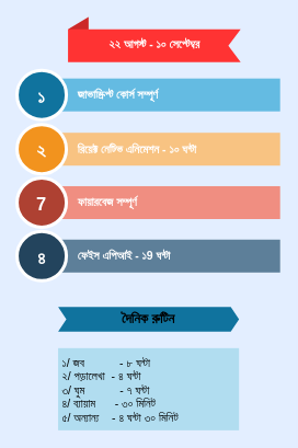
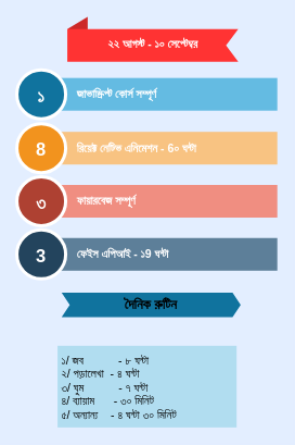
  <mxCell id="0" />
  <mxCell id="1" parent="0" />
  <mxCell id="2" value="২২ আগস্ট - ১০ সেপ্টেম্বর" style="html=1;shape=mxgraph.infographic.ribbonBackFolded;dx=25;dy=15;notch=15;strokeColor=none;align=center;verticalAlign=middle;fontColor=#ffffff;fontSize=14;fontStyle=1;spacingTop=10;fillColor=#FF3333;" vertex="1" parent="1"><mxGeometry x="82" y="20" width="210" height="55" as="geometry" /></mxCell>
  <mxCell id="3" value="জাভাস্ক্রিপ্ট কোর্স সম্পূর্ণ" style="shape=rect;whiteSpace=wrap;html=1;shadow=0;strokeColor=none;fillColor=#64BBE2;arcSize=30;fontSize=14;spacingLeft=42;fontStyle=1;fontColor=#FFFFFF;align=left;" vertex="1" parent="1"><mxGeometry x="50" y="95" width="290" height="40" as="geometry" /></mxCell>
  <mxCell id="4" value="১" style="shape=ellipse;perimeter=ellipsePerimeter;fontSize=22;fontStyle=1;shadow=0;strokeColor=#ffffff;fillColor=#10739E;strokeWidth=4;fontColor=#ffffff;align=center;" vertex="1" parent="1"><mxGeometry x="20" y="85" width="60" height="60" as="geometry" /></mxCell>
- <mxCell id="5" value="রিয়েক্ট নেটিভ এনিমেশন - ১০ ঘন্টা" style="shape=rect;whiteSpace=wrap;html=1;shadow=0;strokeColor=none;fillColor=#F8C382;arcSize=30;fontSize=14;spacingLeft=42;fontStyle=1;fontColor=#FFFFFF;align=left;" vertex="1" parent="1"><mxGeometry x="50" y="161" width="290" height="40" as="geometry" /></mxCell>
- <mxCell id="6" value="২" style="shape=ellipse;perimeter=ellipsePerimeter;fontSize=22;fontStyle=1;shadow=0;strokeColor=#ffffff;fillColor=#F2931E;strokeWidth=4;fontColor=#ffffff;align=center;" vertex="1" parent="1"><mxGeometry x="20" y="151" width="60" height="60" as="geometry" /></mxCell>
+ <mxCell id="5" value="রিয়েক্ট নেটিভ এনিমেশন - 6০ ঘন্টা" style="shape=rect;whiteSpace=wrap;html=1;shadow=0;strokeColor=none;fillColor=#F8C382;arcSize=30;fontSize=14;spacingLeft=42;fontStyle=1;fontColor=#FFFFFF;align=left;" vertex="1" parent="1"><mxGeometry x="50" y="161" width="290" height="40" as="geometry" /></mxCell>
+ <mxCell id="6" value="8" style="shape=ellipse;perimeter=ellipsePerimeter;fontSize=22;fontStyle=1;shadow=0;strokeColor=#ffffff;fillColor=#F2931E;strokeWidth=4;fontColor=#ffffff;align=center;" vertex="1" parent="1"><mxGeometry x="20" y="151" width="60" height="60" as="geometry" /></mxCell>
  <mxCell id="7" value="ফায়ারবেজ সম্পূর্ণ&amp;nbsp;" style="shape=rect;whiteSpace=wrap;html=1;shadow=0;strokeColor=none;fillColor=#F08E81;arcSize=30;fontSize=14;spacingLeft=42;fontStyle=1;fontColor=#FFFFFF;align=left;" vertex="1" parent="1"><mxGeometry x="50" y="226" width="290" height="40" as="geometry" /></mxCell>
- <mxCell id="8" value="7" style="shape=ellipse;perimeter=ellipsePerimeter;fontSize=22;fontStyle=1;shadow=0;strokeColor=#ffffff;fillColor=#AE4132;strokeWidth=4;fontColor=#ffffff;align=center;" vertex="1" parent="1"><mxGeometry x="20" y="216" width="60" height="60" as="geometry" /></mxCell>
+ <mxCell id="8" value="৩" style="shape=ellipse;perimeter=ellipsePerimeter;fontSize=22;fontStyle=1;shadow=0;strokeColor=#ffffff;fillColor=#AE4132;strokeWidth=4;fontColor=#ffffff;align=center;" vertex="1" parent="1"><mxGeometry x="20" y="216" width="60" height="60" as="geometry" /></mxCell>
  <mxCell id="9" value="ফেইস এপিআই - ১9 ঘন্টা&amp;nbsp;" style="shape=rect;whiteSpace=wrap;html=1;shadow=0;strokeColor=none;fillColor=#5D7F99;arcSize=30;fontSize=14;spacingLeft=42;fontStyle=1;fontColor=#FFFFFF;align=left;" vertex="1" parent="1"><mxGeometry x="50" y="291" width="290" height="40" as="geometry" /></mxCell>
- <mxCell id="10" value="৪" style="shape=ellipse;perimeter=ellipsePerimeter;fontSize=22;fontStyle=1;shadow=0;strokeColor=#ffffff;fillColor=#23445D;strokeWidth=4;fontColor=#ffffff;align=center;" vertex="1" parent="1"><mxGeometry x="20" y="281" width="60" height="60" as="geometry" /></mxCell>
- <mxCell id="11" value="দৈনিক রুটিন" style="shape=step;perimeter=stepPerimeter;whiteSpace=wrap;html=1;fixedSize=1;size=10;fillColor=#10739E;strokeColor=none;fontSize=17;fontStyle=1;align=center;" vertex="1" parent="1"><mxGeometry x="70" y="373" width="220" height="30" as="geometry" /></mxCell>
+ <mxCell id="10" value="3" style="shape=ellipse;perimeter=ellipsePerimeter;fontSize=22;fontStyle=1;shadow=0;strokeColor=#ffffff;fillColor=#23445D;strokeWidth=4;fontColor=#ffffff;align=center;" vertex="1" parent="1"><mxGeometry x="20" y="281" width="60" height="60" as="geometry" /></mxCell>
+ <mxCell id="11" value="দৈনিক রুটিন" style="shape=step;perimeter=stepPerimeter;whiteSpace=wrap;html=1;fixedSize=1;size=10;fillColor=#10739E;strokeColor=none;fontSize=17;fontStyle=1;align=center;" vertex="1" parent="1"><mxGeometry x="75" y="358" width="220" height="30" as="geometry" /></mxCell>
  <mxCell id="12" value="&lt;font style=&quot;font-size: 14px&quot;&gt;১/ জব&amp;nbsp; &amp;nbsp; &amp;nbsp; &amp;nbsp; &amp;nbsp; &amp;nbsp;- ৮ ঘন্টা&amp;nbsp;&lt;br&gt;২/ পড়ালেখা&amp;nbsp; - ৪ ঘন্টা&lt;br&gt;৩/ ঘুম&amp;nbsp; &amp;nbsp; &amp;nbsp; &amp;nbsp; &amp;nbsp; &amp;nbsp;- ৭ ঘন্টা&amp;nbsp;&lt;br&gt;৪/ ব্যায়াম&amp;nbsp; &amp;nbsp; &amp;nbsp; - ৩০ মিনিট&lt;br&gt;৫/ অন্যান্য&amp;nbsp; &amp;nbsp; - ৪ ঘন্টা ৩০ মিনিট&lt;/font&gt;" style="shape=rect;fillColor=#B1DDF0;strokeColor=none;fontSize=12;html=1;whiteSpace=wrap;align=left;verticalAlign=top;spacing=5;" vertex="1" parent="1"><mxGeometry x="70" y="423" width="220" height="100" as="geometry" /></mxCell>
